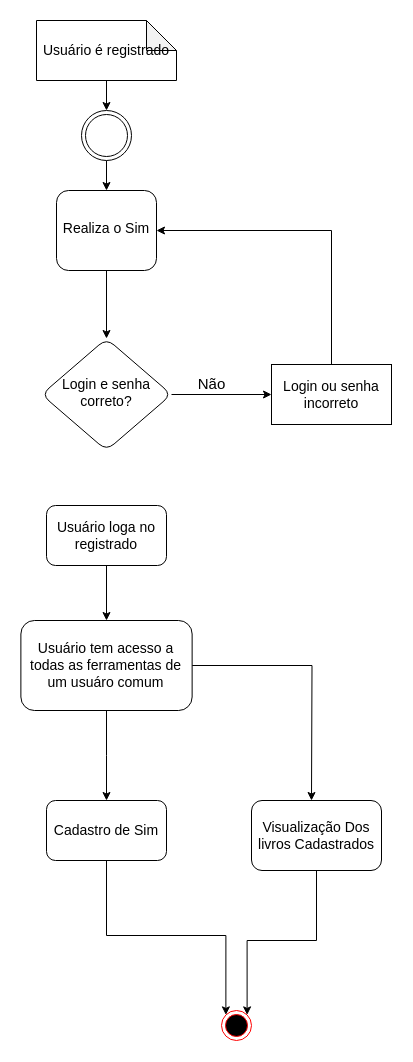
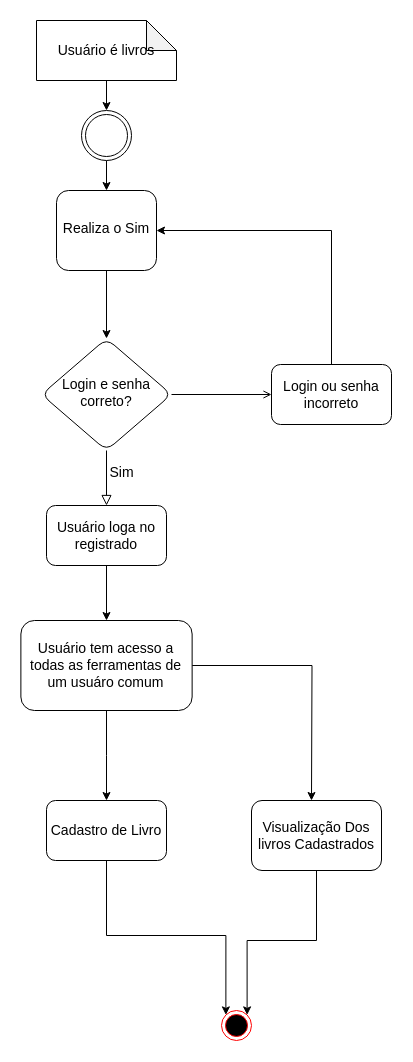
  <mxCell id="0" />
  <mxCell id="1" parent="0" />
- <mxCell id="2" value="&lt;font style=&quot;font-size: 14px;&quot;&gt;Usuário é registrado&lt;/font&gt;" style="rounded=1;whiteSpace=wrap;html=1;fontSize=12;glass=0;strokeWidth=1;shadow=0;shape=note;backgroundOutline=1;darkOpacity=0.05;" vertex="1" parent="1"><mxGeometry x="36" y="20" width="140" height="60" as="geometry" /></mxCell>
+ <mxCell id="2" value="&lt;font style=&quot;font-size: 14px;&quot;&gt;Usuário é livros&lt;/font&gt;" style="rounded=1;whiteSpace=wrap;html=1;fontSize=12;glass=0;strokeWidth=1;shadow=0;shape=note;backgroundOutline=1;darkOpacity=0.05;" vertex="1" parent="1"><mxGeometry x="36" y="20" width="140" height="60" as="geometry" /></mxCell>
  <mxCell id="3" style="edgeStyle=orthogonalEdgeStyle;rounded=0;orthogonalLoop=1;jettySize=auto;html=1;exitX=0.5;exitY=1;exitDx=0;exitDy=0;" edge="1" parent="1" source="4" target="7"><mxGeometry relative="1" as="geometry" /></mxCell>
  <mxCell id="4" value="&lt;font style=&quot;font-size: 14px;&quot;&gt;Realiza o Sim&lt;/font&gt;" style="whiteSpace=wrap;html=1;shadow=0;fontFamily=Helvetica;fontSize=12;align=center;strokeWidth=1;spacing=6;spacingTop=-4;rounded=1;" vertex="1" parent="1"><mxGeometry x="56" y="190" width="100" height="80" as="geometry" /></mxCell>
- <mxCell id="6" style="edgeStyle=orthogonalEdgeStyle;rounded=0;orthogonalLoop=1;jettySize=auto;html=1;exitX=1;exitY=0.5;exitDx=0;exitDy=0;entryX=0;entryY=0.5;entryDx=0;entryDy=0;" edge="1" parent="1" source="7" target="11"><mxGeometry relative="1" as="geometry"><mxPoint x="231" y="330" as="targetPoint" /></mxGeometry></mxCell>
+ <mxCell id="5" value="&lt;font style=&quot;font-size: 14px;&quot;&gt;Sim&lt;/font&gt;" style="rounded=0;html=1;jettySize=auto;orthogonalLoop=1;fontSize=11;endArrow=block;endFill=0;endSize=8;strokeWidth=1;shadow=0;labelBackgroundColor=none;edgeStyle=orthogonalEdgeStyle;" edge="1" parent="1" source="7" target="9"><mxGeometry x="-0.2" y="15" relative="1" as="geometry"><mxPoint as="offset" /></mxGeometry></mxCell>
+ <mxCell id="6" style="edgeStyle=orthogonalEdgeStyle;rounded=0;orthogonalLoop=1;jettySize=auto;html=1;exitX=1;exitY=0.5;exitDx=0;exitDy=0;entryX=0;entryY=0.5;entryDx=0;entryDy=0;endArrow=open;" edge="1" parent="1" source="7" target="11"><mxGeometry relative="1" as="geometry"><mxPoint x="231" y="330" as="targetPoint" /></mxGeometry></mxCell>
  <mxCell id="7" value="&lt;font style=&quot;font-size: 14px;&quot;&gt;Login e senha correto?&lt;/font&gt;" style="whiteSpace=wrap;html=1;shadow=0;fontFamily=Helvetica;fontSize=12;align=center;strokeWidth=1;spacing=6;spacingTop=-4;rounded=1;shape=rhombus;perimeter=rhombusPerimeter;" vertex="1" parent="1"><mxGeometry x="41" y="338" width="130" height="112" as="geometry" /></mxCell>
  <mxCell id="8" style="edgeStyle=orthogonalEdgeStyle;rounded=0;orthogonalLoop=1;jettySize=auto;html=1;exitX=0.5;exitY=1;exitDx=0;exitDy=0;entryX=0.5;entryY=0;entryDx=0;entryDy=0;" edge="1" parent="1" source="9" target="14"><mxGeometry relative="1" as="geometry" /></mxCell>
  <mxCell id="9" value="&lt;font style=&quot;font-size: 14px;&quot;&gt;Usuário loga no registrado&lt;/font&gt;" style="rounded=1;whiteSpace=wrap;html=1;fontSize=12;glass=0;strokeWidth=1;shadow=0;" vertex="1" parent="1"><mxGeometry x="46" y="505" width="120" height="60" as="geometry" /></mxCell>
  <mxCell id="10" style="edgeStyle=orthogonalEdgeStyle;rounded=0;orthogonalLoop=1;jettySize=auto;html=1;exitX=0.5;exitY=0;exitDx=0;exitDy=0;entryX=1;entryY=0.5;entryDx=0;entryDy=0;" edge="1" parent="1" source="11" target="4"><mxGeometry relative="1" as="geometry" /></mxCell>
- <mxCell id="11" value="&lt;font style=&quot;font-size: 14px;&quot;&gt;Login ou senha incorreto&lt;/font&gt;" style="whiteSpace=wrap;html=1;rounded=0;" vertex="1" parent="1"><mxGeometry x="271" y="364" width="120" height="60" as="geometry" /></mxCell>
+ <mxCell id="11" value="&lt;font style=&quot;font-size: 14px;&quot;&gt;Login ou senha incorreto&lt;/font&gt;" style="rounded=1;whiteSpace=wrap;html=1;" vertex="1" parent="1"><mxGeometry x="271" y="364" width="120" height="60" as="geometry" /></mxCell>
  <mxCell id="12" style="edgeStyle=orthogonalEdgeStyle;rounded=0;orthogonalLoop=1;jettySize=auto;html=1;exitX=0.5;exitY=1;exitDx=0;exitDy=0;" edge="1" parent="1" source="14"><mxGeometry relative="1" as="geometry"><mxPoint x="106" y="800" as="targetPoint" /></mxGeometry></mxCell>
  <mxCell id="13" style="edgeStyle=orthogonalEdgeStyle;rounded=0;orthogonalLoop=1;jettySize=auto;html=1;exitX=1;exitY=0.5;exitDx=0;exitDy=0;" edge="1" parent="1" source="14"><mxGeometry relative="1" as="geometry"><mxPoint x="311" y="800" as="targetPoint" /></mxGeometry></mxCell>
  <mxCell id="14" value="&lt;font style=&quot;font-size: 14px;&quot;&gt;Usuário tem acesso a todas as ferramentas de um usuáro comum&lt;/font&gt;" style="rounded=1;whiteSpace=wrap;html=1;" vertex="1" parent="1"><mxGeometry x="20.38" y="620" width="171.25" height="90" as="geometry" /></mxCell>
  <mxCell id="15" style="edgeStyle=orthogonalEdgeStyle;rounded=0;orthogonalLoop=1;jettySize=auto;html=1;exitX=0.5;exitY=1;exitDx=0;exitDy=0;exitPerimeter=0;entryX=0.5;entryY=0;entryDx=0;entryDy=0;" edge="1" parent="1" source="16" target="4"><mxGeometry relative="1" as="geometry" /></mxCell>
  <mxCell id="16" value="" style="shape=doubleEllipse;html=1;verticalLabelPosition=bottom;labelBackgroundColor=#ffffff;verticalAlign=top;align=center;outlineConnect=0;outline=standard;symbol=general;perimeter=ellipsePerimeter;dashed=0;whiteSpace=wrap;aspect=fixed;" vertex="1" parent="1"><mxGeometry x="81" y="110" width="50" height="50" as="geometry" /></mxCell>
  <mxCell id="17" style="edgeStyle=orthogonalEdgeStyle;rounded=0;orthogonalLoop=1;jettySize=auto;html=1;exitX=0.5;exitY=1;exitDx=0;exitDy=0;exitPerimeter=0;entryX=0.5;entryY=0;entryDx=0;entryDy=0;entryPerimeter=0;" edge="1" parent="1" source="2" target="16"><mxGeometry relative="1" as="geometry" /></mxCell>
- <mxCell id="18" value="Não" style="text;html=1;align=center;verticalAlign=middle;resizable=0;points=[];autosize=1;strokeColor=none;fillColor=none;fontSize=15;" vertex="1" parent="1"><mxGeometry x="186" y="368" width="50" height="30" as="geometry" /></mxCell>
  <mxCell id="19" style="edgeStyle=orthogonalEdgeStyle;rounded=0;orthogonalLoop=1;jettySize=auto;html=1;exitX=0.5;exitY=1;exitDx=0;exitDy=0;entryX=0;entryY=0;entryDx=0;entryDy=0;" edge="1" parent="1" source="20" target="23"><mxGeometry relative="1" as="geometry"><mxPoint x="231" y="975" as="targetPoint" /></mxGeometry></mxCell>
- <mxCell id="20" value="&lt;font style=&quot;font-size: 14px;&quot;&gt;Cadastro de Sim&lt;/font&gt;" style="rounded=1;whiteSpace=wrap;html=1;" vertex="1" parent="1"><mxGeometry x="46" y="800" width="120" height="60" as="geometry" /></mxCell>
+ <mxCell id="20" value="&lt;font style=&quot;font-size: 14px;&quot;&gt;Cadastro de Livro&lt;/font&gt;" style="rounded=1;whiteSpace=wrap;html=1;" vertex="1" parent="1"><mxGeometry x="46" y="800" width="120" height="60" as="geometry" /></mxCell>
  <mxCell id="21" style="edgeStyle=orthogonalEdgeStyle;rounded=0;orthogonalLoop=1;jettySize=auto;html=1;exitX=0.5;exitY=1;exitDx=0;exitDy=0;entryX=1;entryY=0;entryDx=0;entryDy=0;" edge="1" parent="1" source="22" target="23"><mxGeometry relative="1" as="geometry"><mxPoint x="246" y="990" as="targetPoint" /></mxGeometry></mxCell>
  <mxCell id="22" value="&lt;font style=&quot;font-size: 14px;&quot;&gt;Visualização Dos livros Cadastrados&lt;/font&gt;" style="rounded=1;whiteSpace=wrap;html=1;" vertex="1" parent="1"><mxGeometry x="251" y="800" width="130" height="70" as="geometry" /></mxCell>
  <mxCell id="23" value="" style="ellipse;html=1;shape=endState;fillColor=#000000;strokeColor=#ff0000;" vertex="1" parent="1"><mxGeometry x="221" y="1010" width="30" height="30" as="geometry" /></mxCell>
